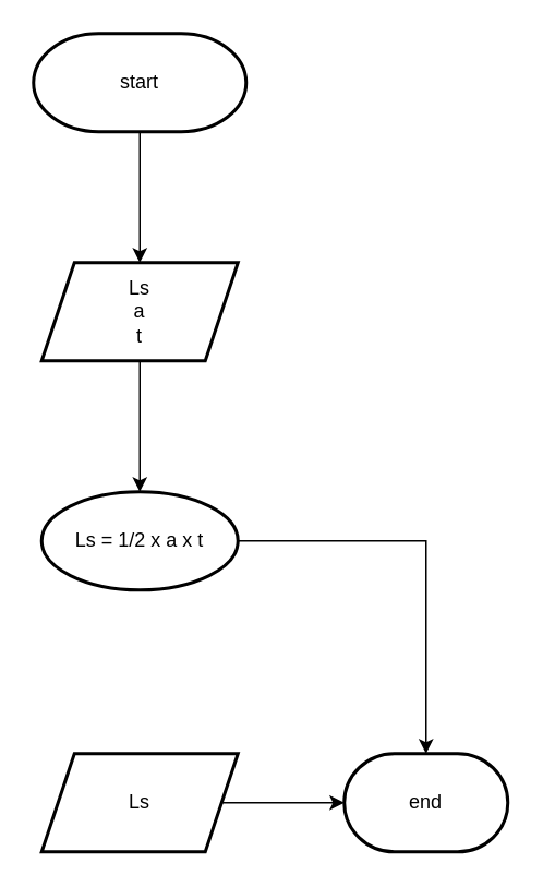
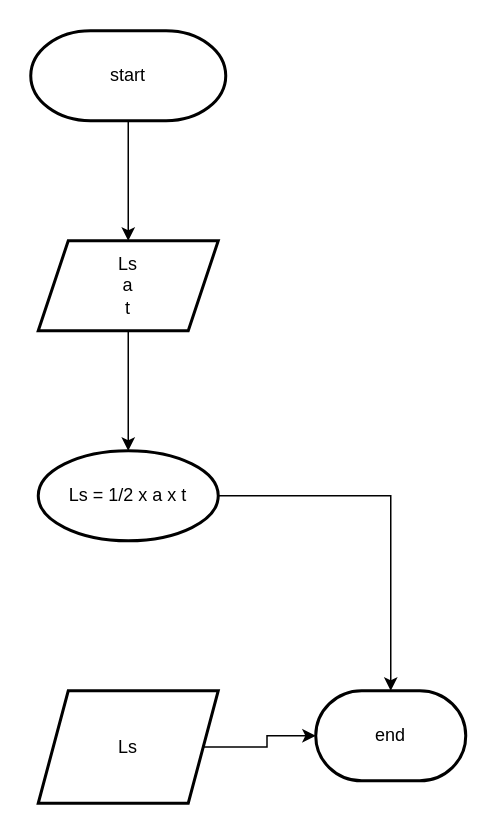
  <mxCell id="0" />
  <mxCell id="1" parent="0" />
  <mxCell id="2" value="" style="edgeStyle=orthogonalEdgeStyle;rounded=0;orthogonalLoop=1;jettySize=auto;html=1;" edge="1" parent="1" source="3" target="8"><mxGeometry relative="1" as="geometry" /></mxCell>
  <mxCell id="3" value="start" style="strokeWidth=2;html=1;shape=mxgraph.flowchart.terminator;whiteSpace=wrap;" parent="1" vertex="1"><mxGeometry x="20" y="20" width="130" height="60" as="geometry" /></mxCell>
  <mxCell id="4" value="" style="edgeStyle=orthogonalEdgeStyle;rounded=0;orthogonalLoop=1;jettySize=auto;html=1;" parent="1" source="5" target="6" edge="1"><mxGeometry relative="1" as="geometry" /></mxCell>
- <mxCell id="5" value="Ls" style="shape=parallelogram;perimeter=parallelogramPerimeter;whiteSpace=wrap;html=1;fixedSize=1;strokeWidth=2;" parent="1" vertex="1"><mxGeometry x="25" y="460" width="120" height="60" as="geometry" /></mxCell>
+ <mxCell id="5" value="Ls" style="shape=parallelogram;perimeter=parallelogramPerimeter;whiteSpace=wrap;html=1;fixedSize=1;strokeWidth=2;" parent="1" vertex="1"><mxGeometry x="25" y="460" width="120" height="75" as="geometry" /></mxCell>
  <mxCell id="6" value="end" style="strokeWidth=2;html=1;shape=mxgraph.flowchart.terminator;whiteSpace=wrap;" parent="1" vertex="1"><mxGeometry x="210" y="460" width="100" height="60" as="geometry" /></mxCell>
  <mxCell id="7" value="" style="edgeStyle=orthogonalEdgeStyle;rounded=0;orthogonalLoop=1;jettySize=auto;html=1;" edge="1" parent="1" source="8" target="10"><mxGeometry relative="1" as="geometry" /></mxCell>
  <mxCell id="8" value="&lt;div&gt;Ls&lt;/div&gt;&lt;div&gt;a&lt;/div&gt;&lt;div&gt;t&lt;br&gt;&lt;/div&gt;" style="shape=parallelogram;perimeter=parallelogramPerimeter;whiteSpace=wrap;html=1;fixedSize=1;strokeWidth=2;" vertex="1" parent="1"><mxGeometry x="25" y="160" width="120" height="60" as="geometry" /></mxCell>
  <mxCell id="9" value="" style="edgeStyle=orthogonalEdgeStyle;rounded=0;orthogonalLoop=1;jettySize=auto;html=1;" edge="1" parent="1" source="10" target="6"><mxGeometry relative="1" as="geometry" /></mxCell>
  <mxCell id="10" value="Ls = 1/2 x a x t" style="ellipse;whiteSpace=wrap;html=1;strokeWidth=2;" vertex="1" parent="1"><mxGeometry x="25" y="300" width="120" height="60" as="geometry" /></mxCell>
